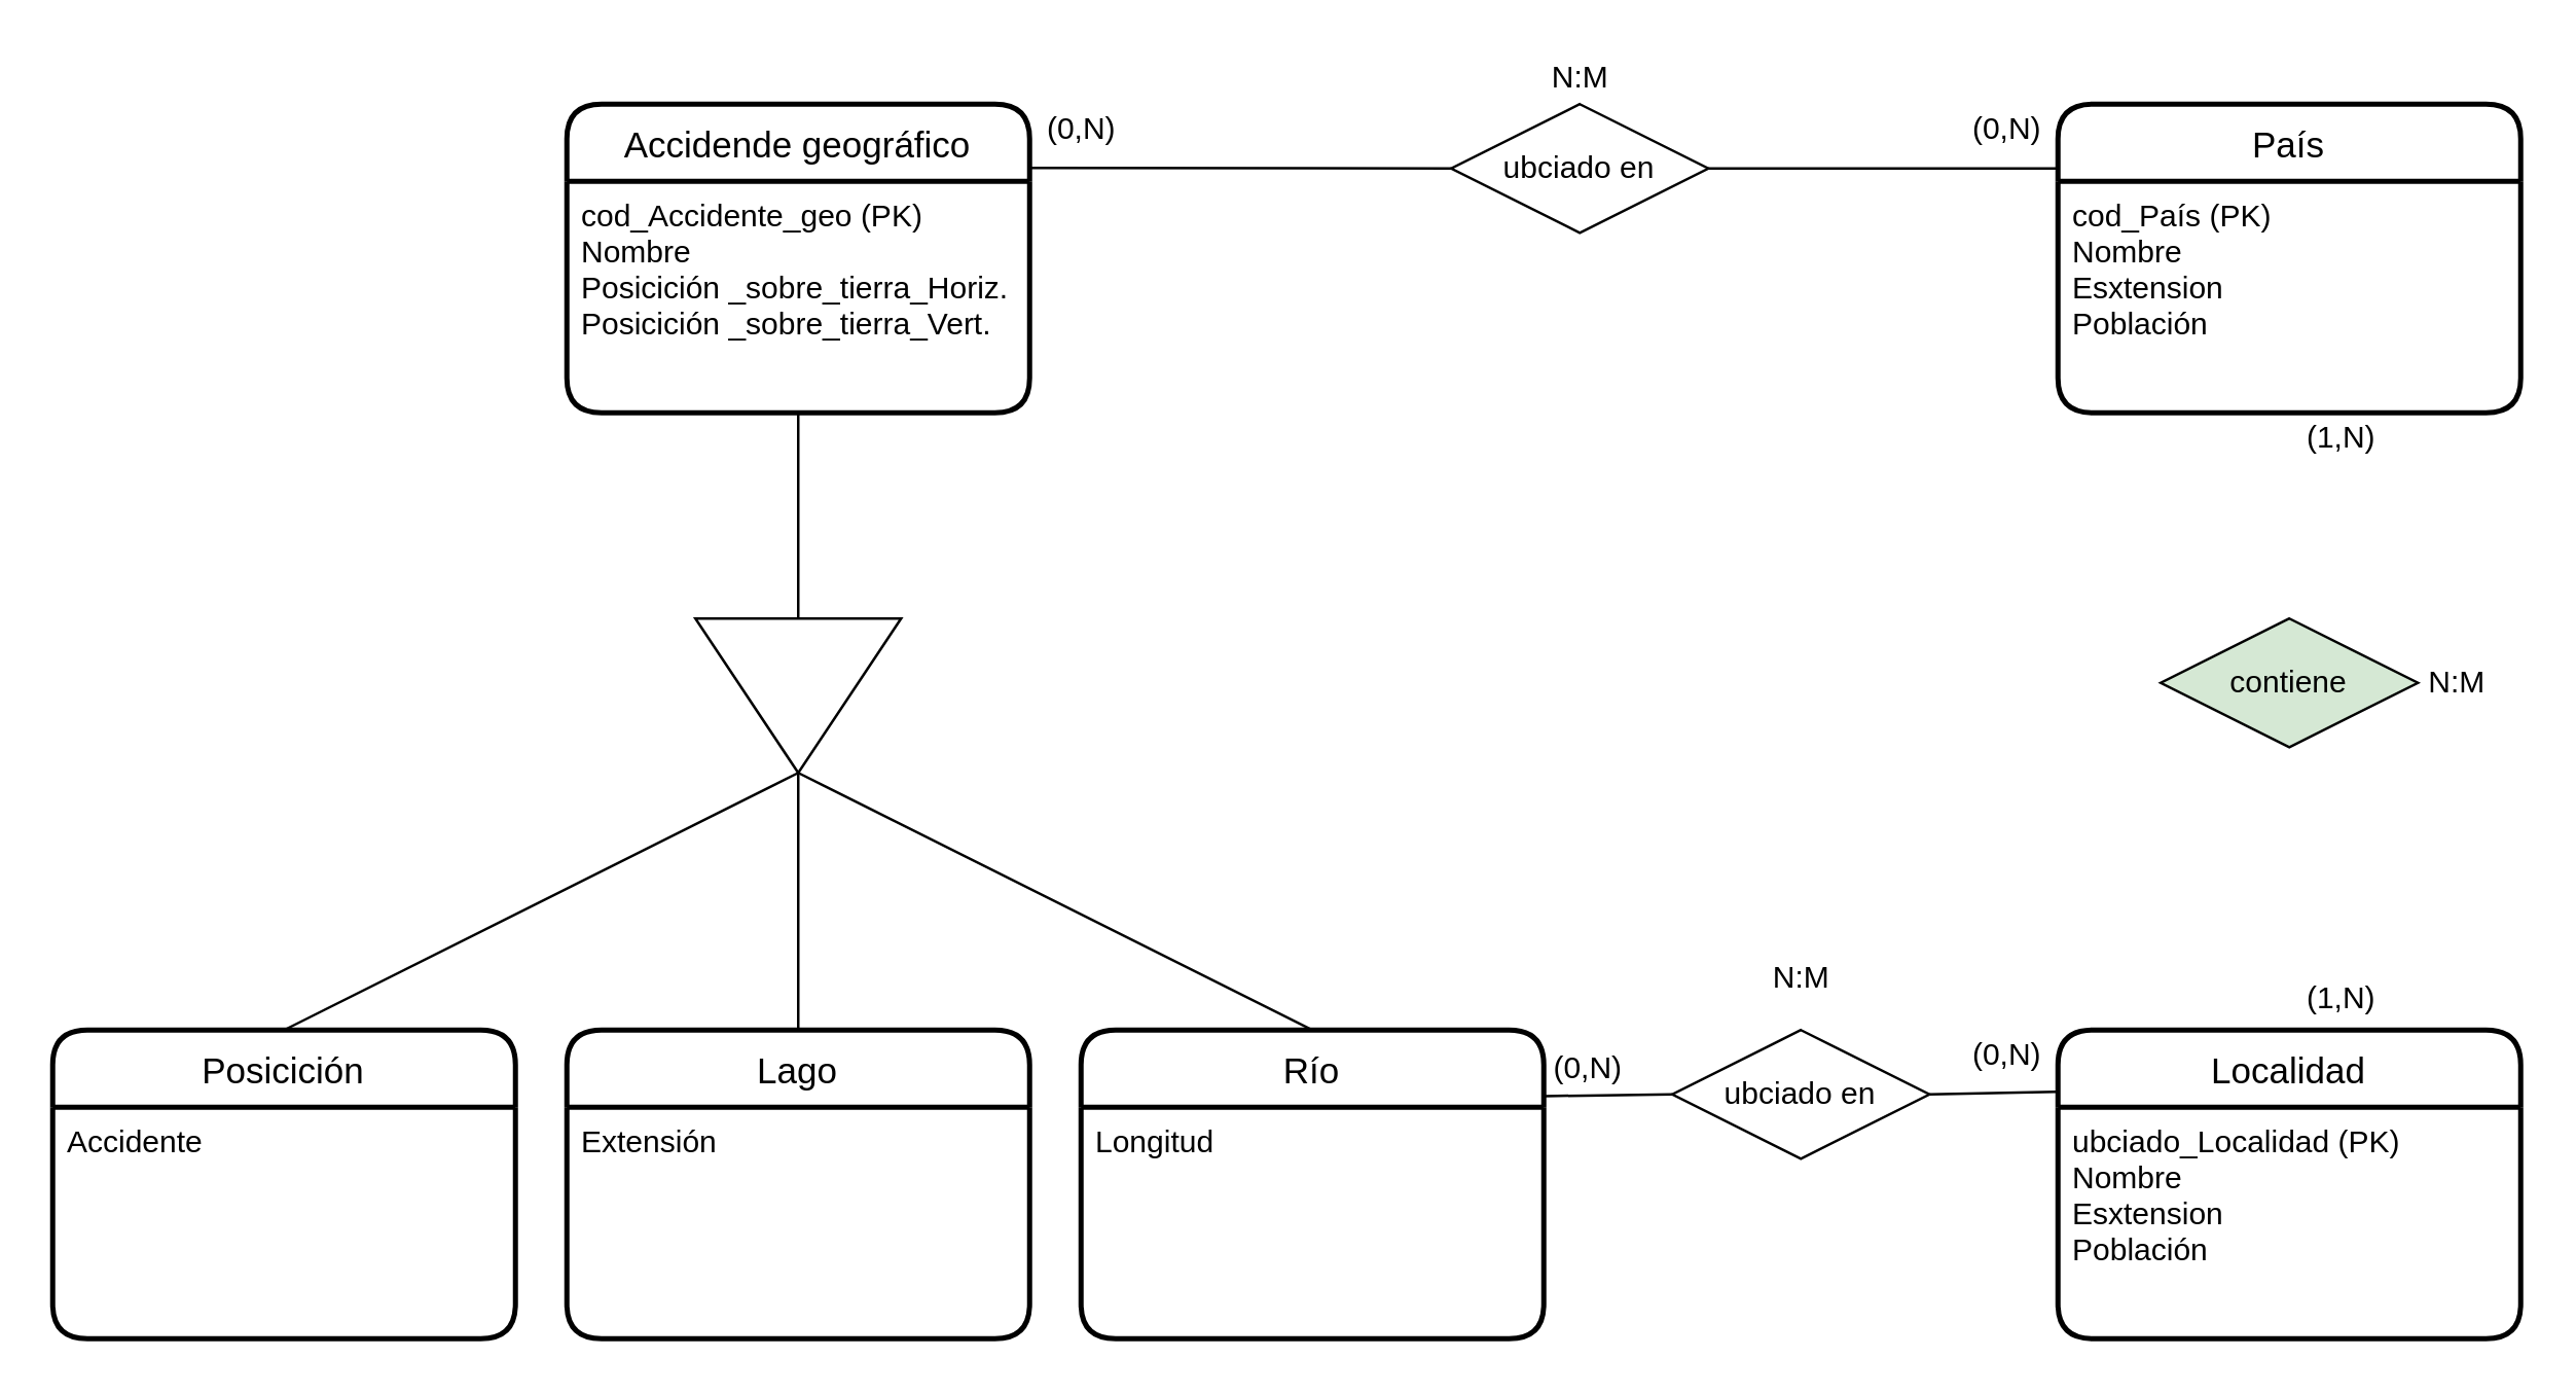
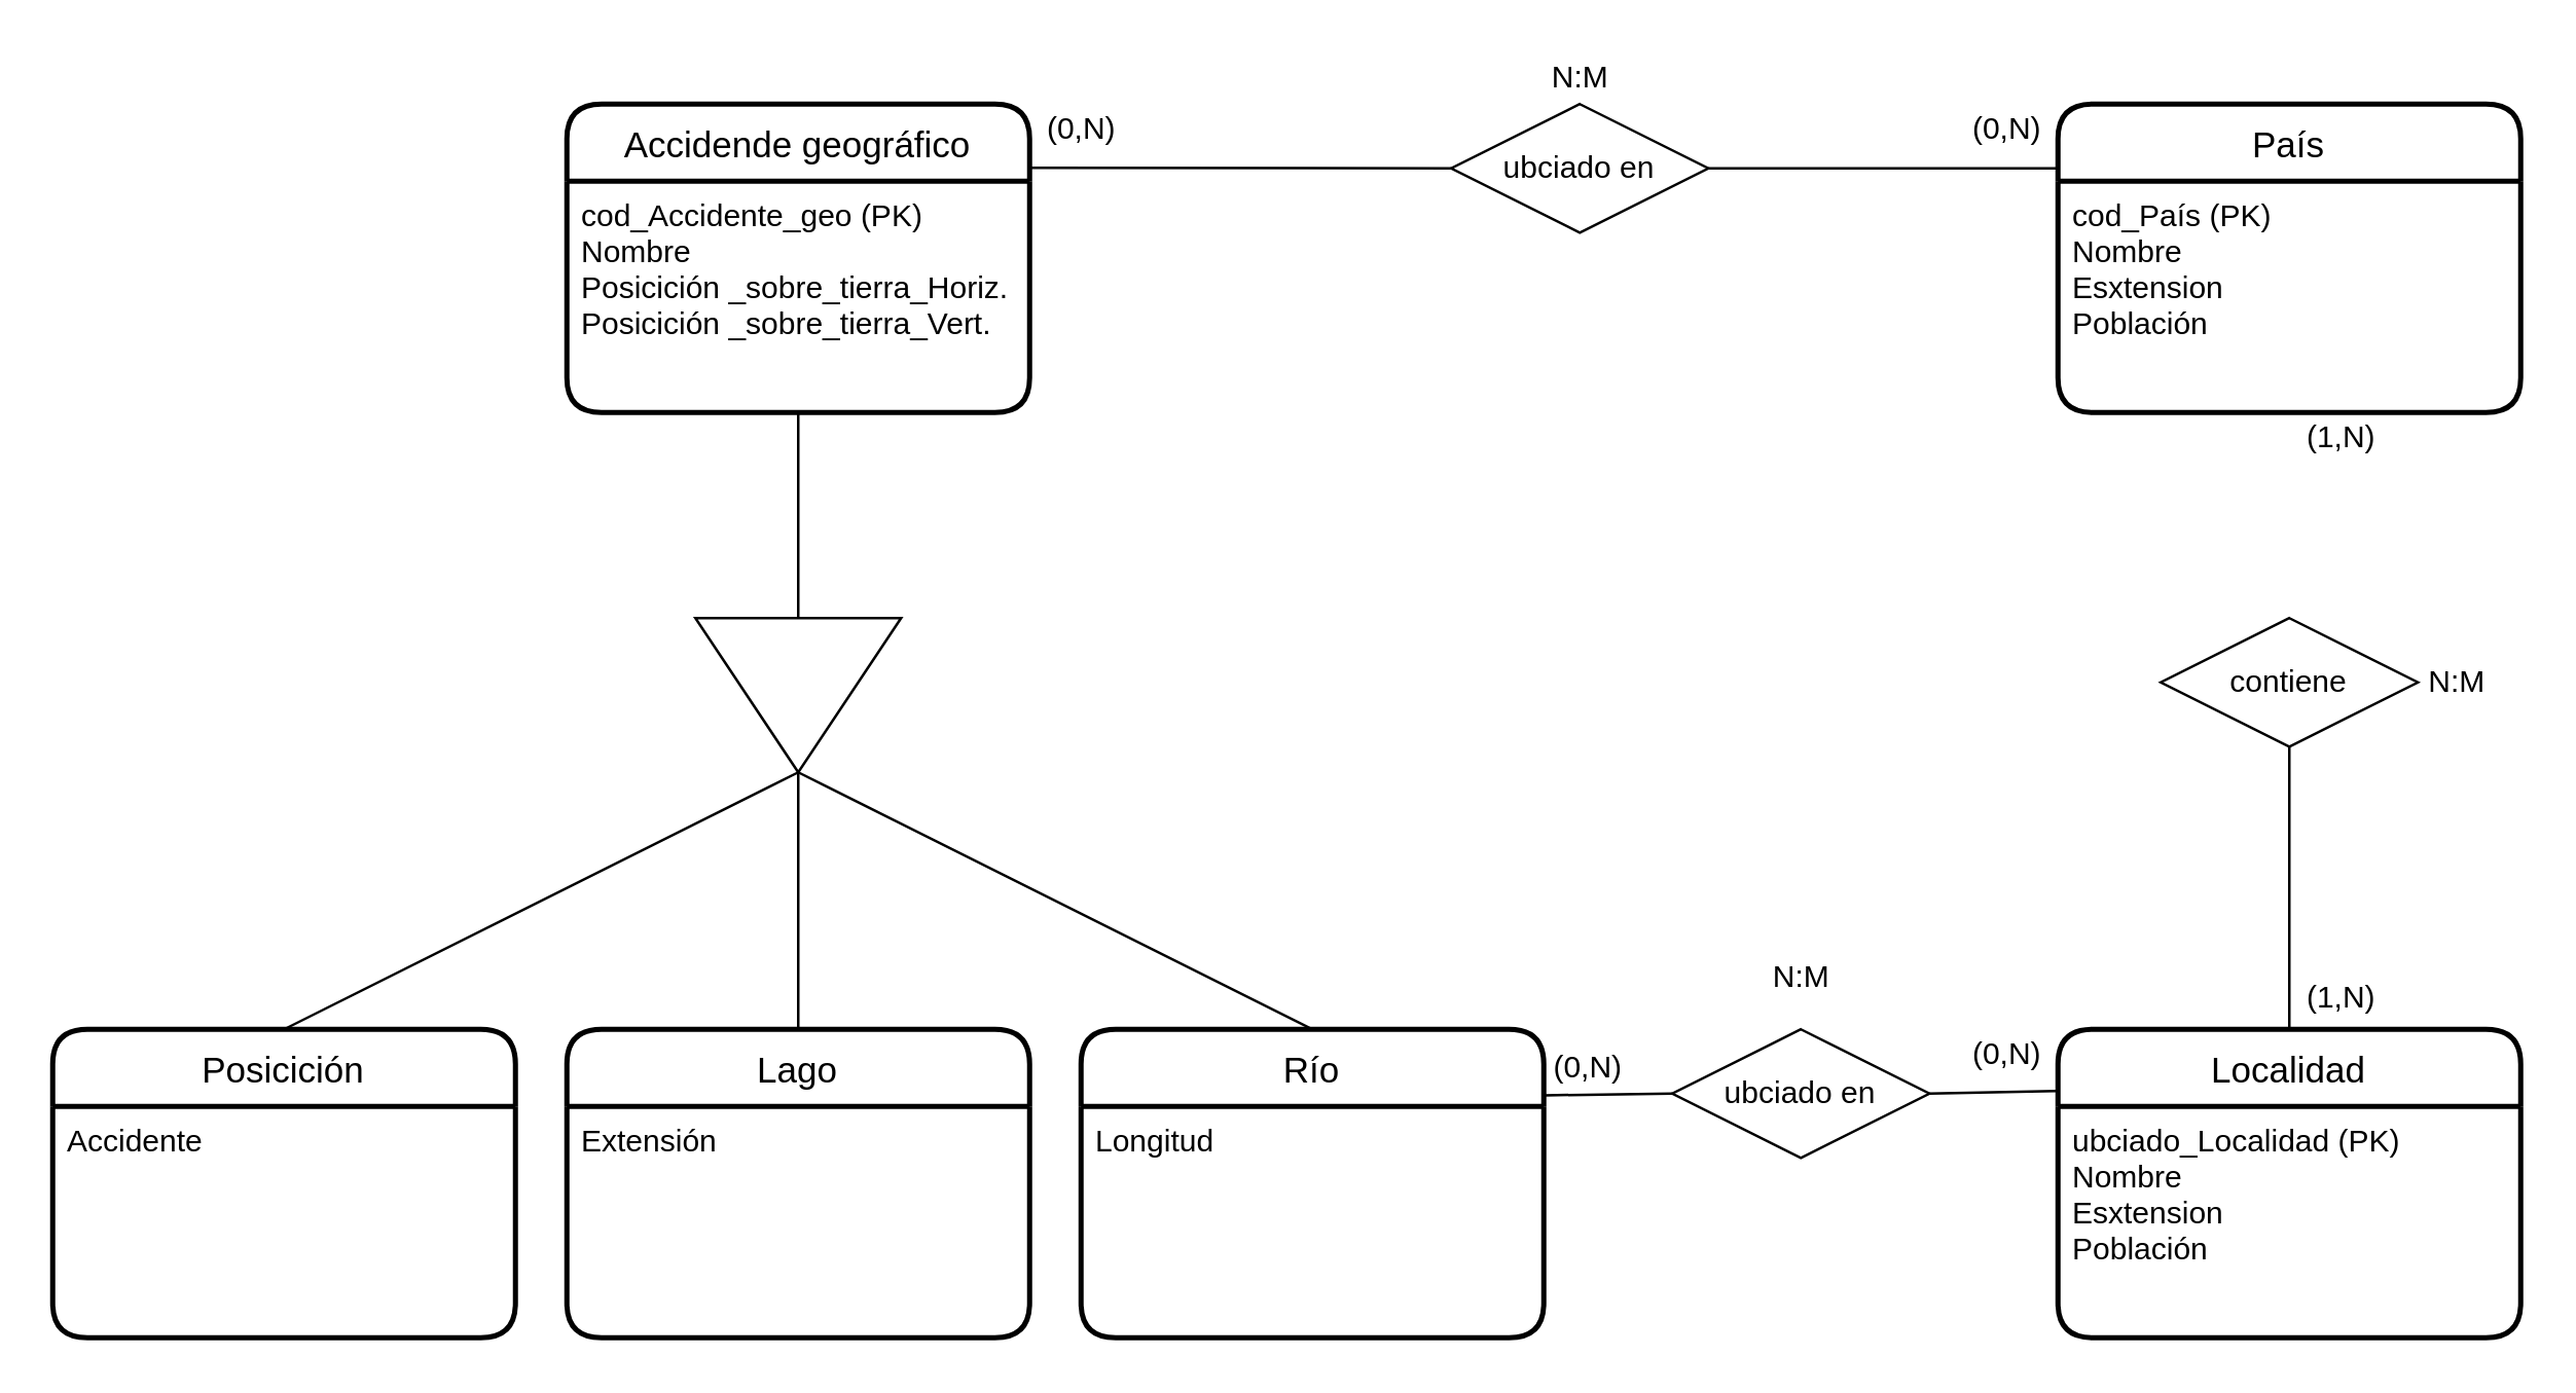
  <mxCell id="0" />
  <mxCell id="1" parent="0" />
  <mxCell id="2" value="Accidende geográfico" style="swimlane;childLayout=stackLayout;horizontal=1;startSize=30;horizontalStack=0;rounded=1;fontSize=14;fontStyle=0;strokeWidth=2;resizeParent=0;resizeLast=1;shadow=0;dashed=0;align=center;" parent="1" vertex="1"><mxGeometry x="220" y="40" width="180" height="120" as="geometry" /></mxCell>
  <mxCell id="3" value="cod_Accidente_geo (PK)&#10;Nombre&#10;Posicición _sobre_tierra_Horiz.&#10;Posicición _sobre_tierra_Vert.&#10;" style="align=left;strokeColor=none;fillColor=none;spacingLeft=4;fontSize=12;verticalAlign=top;resizable=0;rotatable=0;part=1;" parent="2" vertex="1"><mxGeometry y="30" width="180" height="90" as="geometry" /></mxCell>
  <mxCell id="4" value="ubciado en" style="rhombus;whiteSpace=wrap;html=1;" parent="1" vertex="1"><mxGeometry x="564" y="40" width="100" height="50" as="geometry" /></mxCell>
  <mxCell id="5" value="" style="triangle;whiteSpace=wrap;html=1;rotation=90;" parent="1" vertex="1"><mxGeometry x="280" y="230" width="60" height="80" as="geometry" /></mxCell>
  <mxCell id="6" value="Río" style="swimlane;childLayout=stackLayout;horizontal=1;startSize=30;horizontalStack=0;rounded=1;fontSize=14;fontStyle=0;strokeWidth=2;resizeParent=0;resizeLast=1;shadow=0;dashed=0;align=center;" parent="1" vertex="1"><mxGeometry x="420" y="400" width="180" height="120" as="geometry" /></mxCell>
  <mxCell id="7" value="Longitud" style="align=left;strokeColor=none;fillColor=none;spacingLeft=4;fontSize=12;verticalAlign=top;resizable=0;rotatable=0;part=1;" parent="6" vertex="1"><mxGeometry y="30" width="180" height="90" as="geometry" /></mxCell>
  <mxCell id="8" value="Lago" style="swimlane;childLayout=stackLayout;horizontal=1;startSize=30;horizontalStack=0;rounded=1;fontSize=14;fontStyle=0;strokeWidth=2;resizeParent=0;resizeLast=1;shadow=0;dashed=0;align=center;" parent="1" vertex="1"><mxGeometry x="220" y="400" width="180" height="120" as="geometry" /></mxCell>
  <mxCell id="9" value="Extensión" style="align=left;strokeColor=none;fillColor=none;spacingLeft=4;fontSize=12;verticalAlign=top;resizable=0;rotatable=0;part=1;" parent="8" vertex="1"><mxGeometry y="30" width="180" height="90" as="geometry" /></mxCell>
  <mxCell id="10" value="Posicición" style="swimlane;childLayout=stackLayout;horizontal=1;startSize=30;horizontalStack=0;rounded=1;fontSize=14;fontStyle=0;strokeWidth=2;resizeParent=0;resizeLast=1;shadow=0;dashed=0;align=center;" parent="1" vertex="1"><mxGeometry x="20" y="400" width="180" height="120" as="geometry" /></mxCell>
  <mxCell id="11" value="Accidente" style="align=left;strokeColor=none;fillColor=none;spacingLeft=4;fontSize=12;verticalAlign=top;resizable=0;rotatable=0;part=1;" parent="10" vertex="1"><mxGeometry y="30" width="180" height="90" as="geometry" /></mxCell>
  <mxCell id="12" value="País" style="swimlane;childLayout=stackLayout;horizontal=1;startSize=30;horizontalStack=0;rounded=1;fontSize=14;fontStyle=0;strokeWidth=2;resizeParent=0;resizeLast=1;shadow=0;dashed=0;align=center;" parent="1" vertex="1"><mxGeometry x="800" y="40" width="180" height="120" as="geometry" /></mxCell>
  <mxCell id="13" value="cod_País (PK)&#10;Nombre&#10;Esxtension&#10;Población" style="align=left;strokeColor=none;fillColor=none;spacingLeft=4;fontSize=12;verticalAlign=top;resizable=0;rotatable=0;part=1;" parent="12" vertex="1"><mxGeometry y="30" width="180" height="90" as="geometry" /></mxCell>
  <mxCell id="14" value="Localidad" style="swimlane;childLayout=stackLayout;horizontal=1;startSize=30;horizontalStack=0;rounded=1;fontSize=14;fontStyle=0;strokeWidth=2;resizeParent=0;resizeLast=1;shadow=0;dashed=0;align=center;" parent="1" vertex="1"><mxGeometry x="800" y="400" width="180" height="120" as="geometry" /></mxCell>
  <mxCell id="15" value="ubciado_Localidad (PK)&#10;Nombre&#10;Esxtension&#10;Población" style="align=left;strokeColor=none;fillColor=none;spacingLeft=4;fontSize=12;verticalAlign=top;resizable=0;rotatable=0;part=1;" parent="14" vertex="1"><mxGeometry y="30" width="180" height="90" as="geometry" /></mxCell>
- <mxCell id="16" value="contiene" style="rhombus;whiteSpace=wrap;html=1;fillColor=#d5e8d4;" parent="1" vertex="1"><mxGeometry x="840" y="240" width="100" height="50" as="geometry" /></mxCell>
+ <mxCell id="16" value="contiene" style="rhombus;whiteSpace=wrap;html=1;" parent="1" vertex="1"><mxGeometry x="840" y="240" width="100" height="50" as="geometry" /></mxCell>
  <mxCell id="17" value="ubciado en" style="rhombus;whiteSpace=wrap;html=1;" parent="1" vertex="1"><mxGeometry x="650" y="400" width="100" height="50" as="geometry" /></mxCell>
  <mxCell id="18" value="" style="endArrow=none;html=1;entryX=0.5;entryY=1;entryDx=0;entryDy=0;exitX=0;exitY=0.5;exitDx=0;exitDy=0;" parent="1" source="5" target="3" edge="1"><mxGeometry width="50" height="50" relative="1" as="geometry"><mxPoint x="360" y="240" as="sourcePoint" /><mxPoint x="410" y="190" as="targetPoint" /></mxGeometry></mxCell>
  <mxCell id="19" value="" style="endArrow=none;html=1;entryX=0.5;entryY=0;entryDx=0;entryDy=0;exitX=1;exitY=0.5;exitDx=0;exitDy=0;" parent="1" source="5" target="8" edge="1"><mxGeometry width="50" height="50" relative="1" as="geometry"><mxPoint x="320" y="250" as="sourcePoint" /><mxPoint x="320" y="170" as="targetPoint" /></mxGeometry></mxCell>
  <mxCell id="20" value="" style="endArrow=none;html=1;entryX=0.5;entryY=0;entryDx=0;entryDy=0;exitX=1;exitY=0.5;exitDx=0;exitDy=0;" parent="1" source="5" target="6" edge="1"><mxGeometry width="50" height="50" relative="1" as="geometry"><mxPoint x="320.96" y="317.02" as="sourcePoint" /><mxPoint x="320" y="410" as="targetPoint" /></mxGeometry></mxCell>
  <mxCell id="21" value="" style="endArrow=none;html=1;entryX=0.5;entryY=0;entryDx=0;entryDy=0;exitX=1;exitY=0.5;exitDx=0;exitDy=0;" parent="1" source="5" target="10" edge="1"><mxGeometry width="50" height="50" relative="1" as="geometry"><mxPoint x="333.953" y="289.07" as="sourcePoint" /><mxPoint x="520" y="410" as="targetPoint" /></mxGeometry></mxCell>
  <mxCell id="22" value="" style="endArrow=none;html=1;exitX=0;exitY=0.5;exitDx=0;exitDy=0;entryX=1.003;entryY=0.207;entryDx=0;entryDy=0;entryPerimeter=0;" parent="1" source="4" target="2" edge="1"><mxGeometry width="50" height="50" relative="1" as="geometry"><mxPoint x="320" y="310" as="sourcePoint" /><mxPoint x="420" y="65" as="targetPoint" /></mxGeometry></mxCell>
  <mxCell id="23" value="" style="endArrow=none;html=1;exitX=1;exitY=0.5;exitDx=0;exitDy=0;entryX=0.001;entryY=0.208;entryDx=0;entryDy=0;entryPerimeter=0;" parent="1" source="4" target="12" edge="1"><mxGeometry width="50" height="50" relative="1" as="geometry"><mxPoint x="574" y="75" as="sourcePoint" /><mxPoint x="410.54" y="74.84" as="targetPoint" /></mxGeometry></mxCell>
+ <mxCell id="24" value="" style="endArrow=none;html=1;exitX=0.5;exitY=1;exitDx=0;exitDy=0;entryX=0.5;entryY=0;entryDx=0;entryDy=0;" parent="1" source="16" target="14" edge="1"><mxGeometry width="50" height="50" relative="1" as="geometry"><mxPoint x="900" y="250" as="sourcePoint" /><mxPoint x="900" y="170" as="targetPoint" /></mxGeometry></mxCell>
  <mxCell id="25" value="" style="endArrow=none;html=1;exitX=1;exitY=0.5;exitDx=0;exitDy=0;entryX=-0.004;entryY=0.2;entryDx=0;entryDy=0;entryPerimeter=0;" parent="1" source="17" target="14" edge="1"><mxGeometry width="50" height="50" relative="1" as="geometry"><mxPoint x="900" y="300" as="sourcePoint" /><mxPoint x="900" y="410" as="targetPoint" /></mxGeometry></mxCell>
  <mxCell id="26" value="" style="endArrow=none;html=1;exitX=0;exitY=0.5;exitDx=0;exitDy=0;entryX=1.002;entryY=0.214;entryDx=0;entryDy=0;entryPerimeter=0;" parent="1" source="17" target="6" edge="1"><mxGeometry width="50" height="50" relative="1" as="geometry"><mxPoint x="760" y="435" as="sourcePoint" /><mxPoint x="809.28" y="434" as="targetPoint" /></mxGeometry></mxCell>
  <mxCell id="27" value="N:M" style="text;html=1;align=center;verticalAlign=middle;resizable=0;points=[];autosize=1;" parent="1" vertex="1"><mxGeometry x="594" y="20" width="40" height="20" as="geometry" /></mxCell>
  <mxCell id="28" value="(0,N)" style="text;html=1;align=center;verticalAlign=middle;resizable=0;points=[];autosize=1;" parent="1" vertex="1"><mxGeometry x="400" y="40" width="40" height="20" as="geometry" /></mxCell>
  <mxCell id="29" value="(0,N)" style="text;html=1;align=center;verticalAlign=middle;resizable=0;points=[];autosize=1;" parent="1" vertex="1"><mxGeometry x="760" y="40" width="40" height="20" as="geometry" /></mxCell>
  <mxCell id="30" value="N:M" style="text;html=1;align=center;verticalAlign=middle;resizable=0;points=[];autosize=1;" parent="1" vertex="1"><mxGeometry x="935" y="255" width="40" height="20" as="geometry" /></mxCell>
  <mxCell id="31" value="(1,N)" style="text;html=1;align=center;verticalAlign=middle;resizable=0;points=[];autosize=1;" parent="1" vertex="1"><mxGeometry x="890" y="160" width="40" height="20" as="geometry" /></mxCell>
  <mxCell id="32" value="(1,N)" style="text;html=1;align=center;verticalAlign=middle;resizable=0;points=[];autosize=1;" parent="1" vertex="1"><mxGeometry x="890" y="378" width="40" height="20" as="geometry" /></mxCell>
  <mxCell id="33" value="N:M" style="text;html=1;align=center;verticalAlign=middle;resizable=0;points=[];autosize=1;" parent="1" vertex="1"><mxGeometry x="680" y="370" width="40" height="20" as="geometry" /></mxCell>
  <mxCell id="34" value="(0,N)" style="text;html=1;align=center;verticalAlign=middle;resizable=0;points=[];autosize=1;" parent="1" vertex="1"><mxGeometry x="597" y="405" width="40" height="20" as="geometry" /></mxCell>
  <mxCell id="35" value="(0,N)" style="text;html=1;align=center;verticalAlign=middle;resizable=0;points=[];autosize=1;" parent="1" vertex="1"><mxGeometry x="760" y="400" width="40" height="20" as="geometry" /></mxCell>
